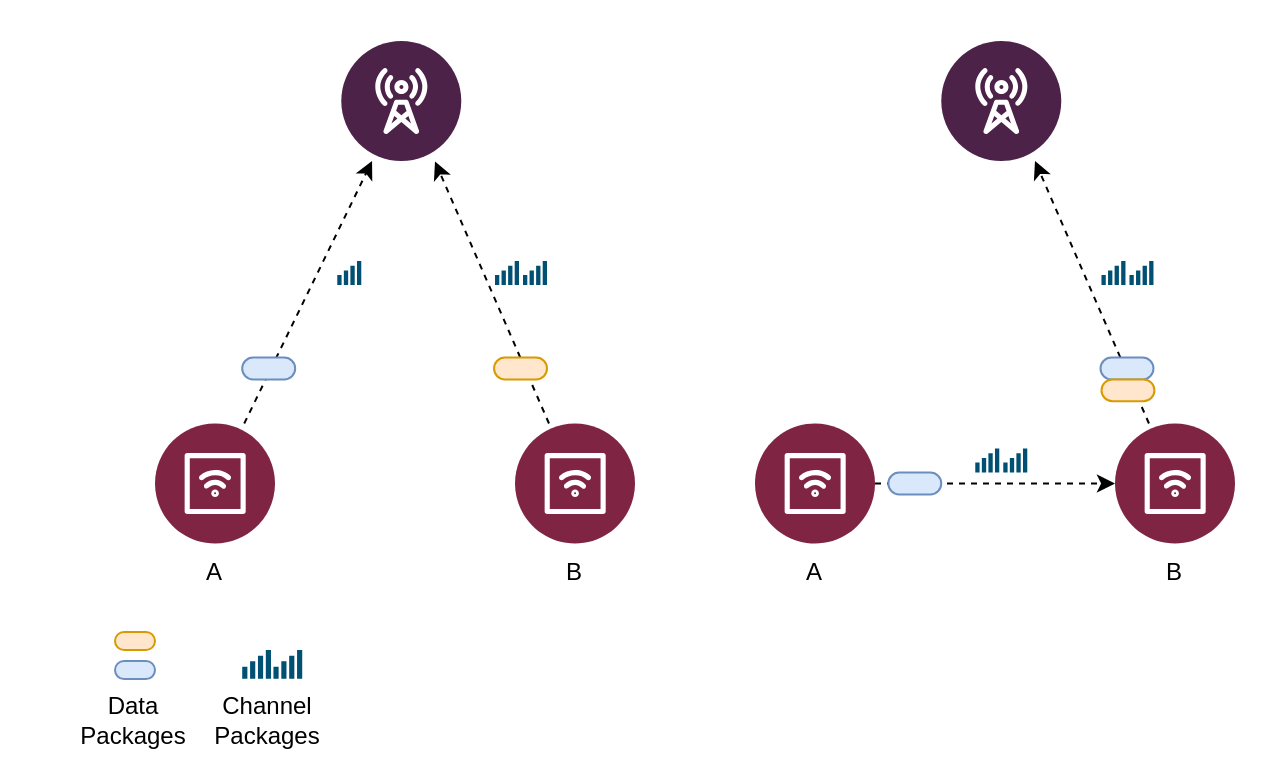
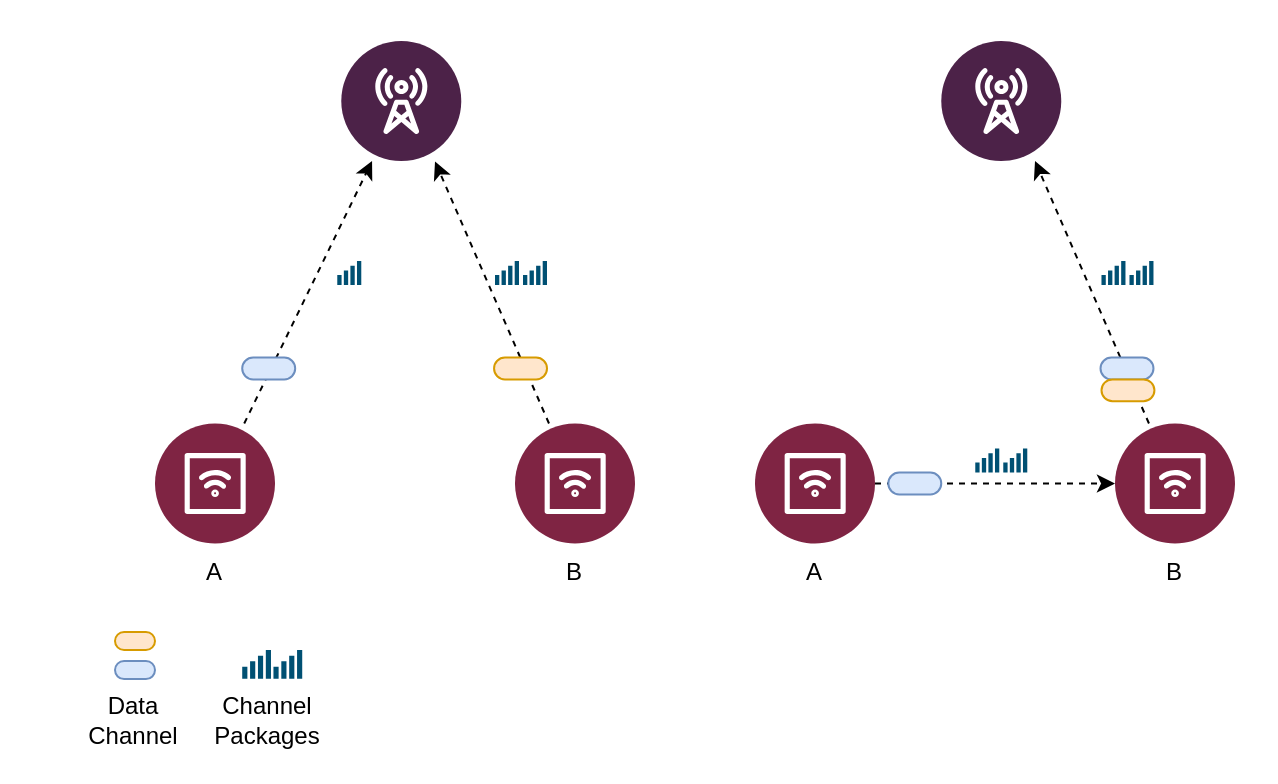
  <mxCell id="0" />
  <mxCell id="1" parent="0" />
  <mxCell id="2" style="rounded=0;orthogonalLoop=1;jettySize=auto;html=1;entryX=0.781;entryY=1;entryDx=0;entryDy=0;entryPerimeter=0;dashed=1;" edge="1" parent="1"><mxGeometry relative="1" as="geometry"><mxPoint x="274" y="211.25" as="sourcePoint" /><mxPoint x="217" y="80.25" as="targetPoint" /></mxGeometry></mxCell>
  <mxCell id="3" style="rounded=0;orthogonalLoop=1;jettySize=auto;html=1;entryX=0.781;entryY=1;entryDx=0;entryDy=0;entryPerimeter=0;dashed=1;" edge="1" parent="1" source="15" target="18"><mxGeometry relative="1" as="geometry" /></mxCell>
  <mxCell id="4" value="" style="verticalLabelPosition=bottom;aspect=fixed;html=1;shape=mxgraph.salesforce.iot2;" vertex="1" parent="1"><mxGeometry x="257" y="211.25" width="60" height="60" as="geometry" /></mxCell>
  <mxCell id="5" style="rounded=0;orthogonalLoop=1;jettySize=auto;html=1;dashed=1;" edge="1" parent="1" source="6" target="7"><mxGeometry relative="1" as="geometry" /></mxCell>
  <mxCell id="6" value="" style="verticalLabelPosition=bottom;aspect=fixed;html=1;shape=mxgraph.salesforce.iot2;" vertex="1" parent="1"><mxGeometry x="77" y="211.25" width="60" height="60" as="geometry" /></mxCell>
  <mxCell id="7" value="" style="verticalLabelPosition=bottom;aspect=fixed;html=1;shape=mxgraph.salesforce.communications2;" vertex="1" parent="1"><mxGeometry x="170.14" y="20" width="60" height="60" as="geometry" /></mxCell>
  <mxCell id="8" value="" style="html=1;dashed=0;whiteSpace=wrap;shape=mxgraph.dfd.start;fillColor=#dae8fc;strokeColor=#6c8ebf;" vertex="1" parent="1"><mxGeometry x="120.615" y="178.296" width="26.471" height="10.909" as="geometry" /></mxCell>
  <mxCell id="9" value="A" style="text;html=1;align=center;verticalAlign=middle;whiteSpace=wrap;rounded=0;" vertex="1" parent="1"><mxGeometry x="77" y="271.25" width="60" height="30" as="geometry" /></mxCell>
- <mxCell id="10" value="Data&lt;div&gt;&lt;span style=&quot;background-color: transparent; color: light-dark(rgb(0, 0, 0), rgb(255, 255, 255));&quot;&gt;Packages&lt;/span&gt;&lt;/div&gt;" style="text;html=1;align=center;verticalAlign=middle;whiteSpace=wrap;rounded=0;" vertex="1" parent="1"><mxGeometry x="20.43" y="350" width="93.14" height="20" as="geometry" /></mxCell>
+ <mxCell id="10" value="Data&lt;div&gt;&lt;span style=&quot;background-color: transparent; color: light-dark(rgb(0, 0, 0), rgb(255, 255, 255));&quot;&gt;Channel&lt;/span&gt;&lt;/div&gt;" style="text;html=1;align=center;verticalAlign=middle;whiteSpace=wrap;rounded=0;" vertex="1" parent="1"><mxGeometry x="20.43" y="350" width="93.14" height="20" as="geometry" /></mxCell>
  <mxCell id="11" value="" style="html=1;dashed=0;whiteSpace=wrap;shape=mxgraph.dfd.start;fillColor=#dae8fc;strokeColor=#6c8ebf;" vertex="1" parent="1"><mxGeometry x="57" y="330" width="20" height="9.06" as="geometry" /></mxCell>
  <mxCell id="12" value="B" style="text;html=1;align=center;verticalAlign=middle;whiteSpace=wrap;rounded=0;" vertex="1" parent="1"><mxGeometry x="257" y="271.25" width="60" height="30" as="geometry" /></mxCell>
  <mxCell id="13" value="Channel&lt;div&gt;Packages&lt;/div&gt;" style="text;html=1;align=center;verticalAlign=middle;whiteSpace=wrap;rounded=0;" vertex="1" parent="1"><mxGeometry x="87" y="350" width="93.14" height="20" as="geometry" /></mxCell>
  <mxCell id="14" value="" style="points=[[0,0.58,0],[0.09,0.58,0],[0.36,0.39,0],[0.64,0.195,0],[0.91,0,0],[1,0,0],[1,0.25,0],[1,0.5,0],[1,0.75,0],[1,1,0],[0,1,0],[0.09,1,0],[0.36,1,0],[0.64,1,0],[0.91,1,0],[0,0.79,0]];verticalLabelPosition=bottom;sketch=0;html=1;verticalAlign=top;aspect=fixed;align=center;pointerEvents=1;shape=mxgraph.cisco19.wifi_indicator;fillColor=#005073;strokeColor=none;" vertex="1" parent="1"><mxGeometry x="168.14" y="130" width="12" height="12" as="geometry" /></mxCell>
  <mxCell id="15" value="" style="verticalLabelPosition=bottom;aspect=fixed;html=1;shape=mxgraph.salesforce.iot2;" vertex="1" parent="1"><mxGeometry x="557" y="211.25" width="60" height="60" as="geometry" /></mxCell>
  <mxCell id="16" style="edgeStyle=orthogonalEdgeStyle;rounded=0;orthogonalLoop=1;jettySize=auto;html=1;dashed=1;" edge="1" parent="1" source="17" target="15"><mxGeometry relative="1" as="geometry" /></mxCell>
  <mxCell id="17" value="" style="verticalLabelPosition=bottom;aspect=fixed;html=1;shape=mxgraph.salesforce.iot2;" vertex="1" parent="1"><mxGeometry x="377" y="211.25" width="60" height="60" as="geometry" /></mxCell>
  <mxCell id="18" value="" style="verticalLabelPosition=bottom;aspect=fixed;html=1;shape=mxgraph.salesforce.communications2;" vertex="1" parent="1"><mxGeometry x="470.14" y="20" width="60" height="60" as="geometry" /></mxCell>
  <mxCell id="19" value="" style="html=1;dashed=0;whiteSpace=wrap;shape=mxgraph.dfd.start;fillColor=#dae8fc;strokeColor=#6c8ebf;direction=west;" vertex="1" parent="1"><mxGeometry x="443.665" y="235.796" width="26.471" height="10.909" as="geometry" /></mxCell>
  <mxCell id="20" value="A" style="text;html=1;align=center;verticalAlign=middle;whiteSpace=wrap;rounded=0;" vertex="1" parent="1"><mxGeometry x="377" y="271.25" width="60" height="30" as="geometry" /></mxCell>
  <mxCell id="21" value="B" style="text;html=1;align=center;verticalAlign=middle;whiteSpace=wrap;rounded=0;" vertex="1" parent="1"><mxGeometry x="557" y="271.25" width="60" height="30" as="geometry" /></mxCell>
  <mxCell id="22" value="" style="points=[[0,0.58,0],[0.09,0.58,0],[0.36,0.39,0],[0.64,0.195,0],[0.91,0,0],[1,0,0],[1,0.25,0],[1,0.5,0],[1,0.75,0],[1,1,0],[0,1,0],[0.09,1,0],[0.36,1,0],[0.64,1,0],[0.91,1,0],[0,0.79,0]];verticalLabelPosition=bottom;sketch=0;html=1;verticalAlign=top;aspect=fixed;align=center;pointerEvents=1;shape=mxgraph.cisco19.wifi_indicator;fillColor=#005073;strokeColor=none;" vertex="1" parent="1"><mxGeometry x="487.14" y="223.8" width="12" height="12" as="geometry" /></mxCell>
  <mxCell id="23" value="" style="points=[[0,0.58,0],[0.09,0.58,0],[0.36,0.39,0],[0.64,0.195,0],[0.91,0,0],[1,0,0],[1,0.25,0],[1,0.5,0],[1,0.75,0],[1,1,0],[0,1,0],[0.09,1,0],[0.36,1,0],[0.64,1,0],[0.91,1,0],[0,0.79,0]];verticalLabelPosition=bottom;sketch=0;html=1;verticalAlign=top;aspect=fixed;align=center;pointerEvents=1;shape=mxgraph.cisco19.wifi_indicator;fillColor=#005073;strokeColor=none;" vertex="1" parent="1"><mxGeometry x="501.14" y="223.8" width="12" height="12" as="geometry" /></mxCell>
  <mxCell id="24" value="" style="points=[[0,0.58,0],[0.09,0.58,0],[0.36,0.39,0],[0.64,0.195,0],[0.91,0,0],[1,0,0],[1,0.25,0],[1,0.5,0],[1,0.75,0],[1,1,0],[0,1,0],[0.09,1,0],[0.36,1,0],[0.64,1,0],[0.91,1,0],[0,0.79,0]];verticalLabelPosition=bottom;sketch=0;html=1;verticalAlign=top;aspect=fixed;align=center;pointerEvents=1;shape=mxgraph.cisco19.wifi_indicator;fillColor=#005073;strokeColor=none;" vertex="1" parent="1"><mxGeometry x="550.24" y="130" width="12" height="12" as="geometry" /></mxCell>
  <mxCell id="25" value="" style="points=[[0,0.58,0],[0.09,0.58,0],[0.36,0.39,0],[0.64,0.195,0],[0.91,0,0],[1,0,0],[1,0.25,0],[1,0.5,0],[1,0.75,0],[1,1,0],[0,1,0],[0.09,1,0],[0.36,1,0],[0.64,1,0],[0.91,1,0],[0,0.79,0]];verticalLabelPosition=bottom;sketch=0;html=1;verticalAlign=top;aspect=fixed;align=center;pointerEvents=1;shape=mxgraph.cisco19.wifi_indicator;fillColor=#005073;strokeColor=none;" vertex="1" parent="1"><mxGeometry x="564.24" y="130" width="12" height="12" as="geometry" /></mxCell>
  <mxCell id="26" value="" style="html=1;dashed=0;whiteSpace=wrap;shape=mxgraph.dfd.start;fillColor=#dae8fc;strokeColor=#6c8ebf;direction=west;" vertex="1" parent="1"><mxGeometry x="549.765" y="178.296" width="26.471" height="10.909" as="geometry" /></mxCell>
  <mxCell id="27" value="" style="group" vertex="1" connectable="0" parent="1"><mxGeometry x="120.61" y="324.53" width="30" height="20" as="geometry" /></mxCell>
  <mxCell id="28" value="" style="points=[[0,0.58,0],[0.09,0.58,0],[0.36,0.39,0],[0.64,0.195,0],[0.91,0,0],[1,0,0],[1,0.25,0],[1,0.5,0],[1,0.75,0],[1,1,0],[0,1,0],[0.09,1,0],[0.36,1,0],[0.64,1,0],[0.91,1,0],[0,0.79,0]];verticalLabelPosition=bottom;sketch=0;html=1;verticalAlign=top;aspect=fixed;align=center;pointerEvents=1;shape=mxgraph.cisco19.wifi_indicator;fillColor=#005073;strokeColor=none;" vertex="1" parent="27"><mxGeometry width="14.383" height="14.383" as="geometry" /></mxCell>
  <mxCell id="29" value="" style="points=[[0,0.58,0],[0.09,0.58,0],[0.36,0.39,0],[0.64,0.195,0],[0.91,0,0],[1,0,0],[1,0.25,0],[1,0.5,0],[1,0.75,0],[1,1,0],[0,1,0],[0.09,1,0],[0.36,1,0],[0.64,1,0],[0.91,1,0],[0,0.79,0]];verticalLabelPosition=bottom;sketch=0;html=1;verticalAlign=top;aspect=fixed;align=center;pointerEvents=1;shape=mxgraph.cisco19.wifi_indicator;fillColor=#005073;strokeColor=none;" vertex="1" parent="27"><mxGeometry x="15.617" width="14.383" height="14.383" as="geometry" /></mxCell>
  <mxCell id="30" value="" style="points=[[0,0.58,0],[0.09,0.58,0],[0.36,0.39,0],[0.64,0.195,0],[0.91,0,0],[1,0,0],[1,0.25,0],[1,0.5,0],[1,0.75,0],[1,1,0],[0,1,0],[0.09,1,0],[0.36,1,0],[0.64,1,0],[0.91,1,0],[0,0.79,0]];verticalLabelPosition=bottom;sketch=0;html=1;verticalAlign=top;aspect=fixed;align=center;pointerEvents=1;shape=mxgraph.cisco19.wifi_indicator;fillColor=#005073;strokeColor=none;" vertex="1" parent="1"><mxGeometry x="247" y="130" width="12" height="12" as="geometry" /></mxCell>
  <mxCell id="31" value="" style="points=[[0,0.58,0],[0.09,0.58,0],[0.36,0.39,0],[0.64,0.195,0],[0.91,0,0],[1,0,0],[1,0.25,0],[1,0.5,0],[1,0.75,0],[1,1,0],[0,1,0],[0.09,1,0],[0.36,1,0],[0.64,1,0],[0.91,1,0],[0,0.79,0]];verticalLabelPosition=bottom;sketch=0;html=1;verticalAlign=top;aspect=fixed;align=center;pointerEvents=1;shape=mxgraph.cisco19.wifi_indicator;fillColor=#005073;strokeColor=none;" vertex="1" parent="1"><mxGeometry x="261" y="130" width="12" height="12" as="geometry" /></mxCell>
  <mxCell id="32" value="" style="html=1;dashed=0;whiteSpace=wrap;shape=mxgraph.dfd.start;fillColor=#ffe6cc;strokeColor=#d79b00;" vertex="1" parent="1"><mxGeometry x="57" y="315.47" width="20" height="9.06" as="geometry" /></mxCell>
  <mxCell id="33" value="" style="html=1;dashed=0;whiteSpace=wrap;shape=mxgraph.dfd.start;fillColor=#ffe6cc;strokeColor=#d79b00;" vertex="1" parent="1"><mxGeometry x="246.525" y="178.296" width="26.471" height="10.909" as="geometry" /></mxCell>
  <mxCell id="34" value="" style="html=1;dashed=0;whiteSpace=wrap;shape=mxgraph.dfd.start;fillColor=#ffe6cc;strokeColor=#d79b00;" vertex="1" parent="1"><mxGeometry x="550.245" y="189.206" width="26.471" height="10.909" as="geometry" /></mxCell>
